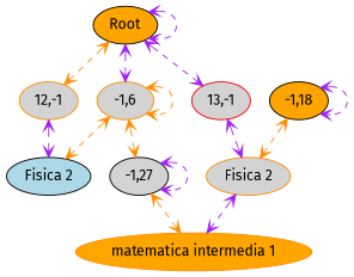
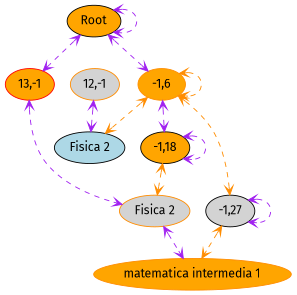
  digraph {
    fontname="Fira Sans"
    labelloc=t
    rank=same
    node [color=black fillcolor=orange fontname="Fira Sans" style=filled]
    edge [arrowhead=vee arrowtail=vee color=purple dir=both fontname="Fira Sans" style=dashed weight=1000]
    n1 [label=Root]
-   n2 [color=darkorange fillcolor=lightgrey label="-1,6"]
+   n2 [color=darkorange label="-1,6"]
    n3 [color=darkorange fillcolor=lightgrey label="12,-1"]
-   n4 [color=red fillcolor=lightgrey label="13,-1"]
+   n4 [color=red label="13,-1"]
    n5 [label="-1,18"]
    n6 [fillcolor=lightblue label="Fisica 2"]
    n7 [fillcolor=lightgrey label="-1,27"]
    n8 [color=darkorange fillcolor=lightgrey label="Fisica 2"]
    n9 [color=darkorange label="matematica intermedia 1"]
    n1 -> n1
    n1 -> n2
-   n1 -> n3 [color=darkorange]
    n1 -> n4
    n2 -> n2 [color=darkorange]
+   n2 -> n5
    n2 -> n6 [color=darkorange]
    n2 -> n7 [color=darkorange]
    n3 -> n6
    n4 -> n8
    n5 -> n5
    n5 -> n8 [color=darkorange]
    n7 -> n7
    n7 -> n9 [color=darkorange]
    n8 -> n9
  }
